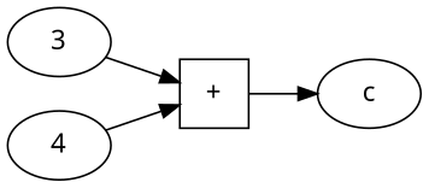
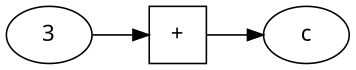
  digraph {
    rankdir=LR
    fontname="Noto Sans"
    node [fontname="Noto Sans"]
    edge [fontname="Noto Sans"]
    n1 [label=3]
    n2 [label="+" shape=square]
-   n3 [label=4]
    c
    n1 -> n2
    n2 -> c
-   n3 -> n2
  }
